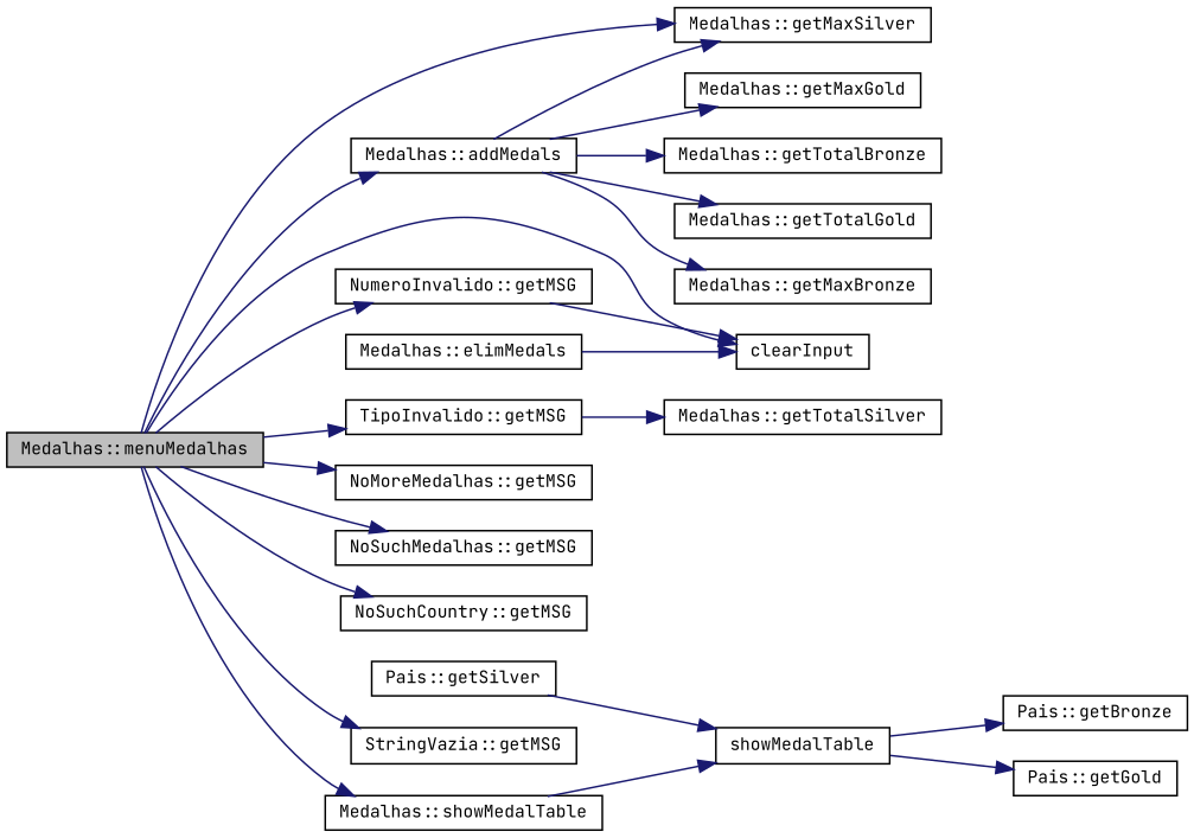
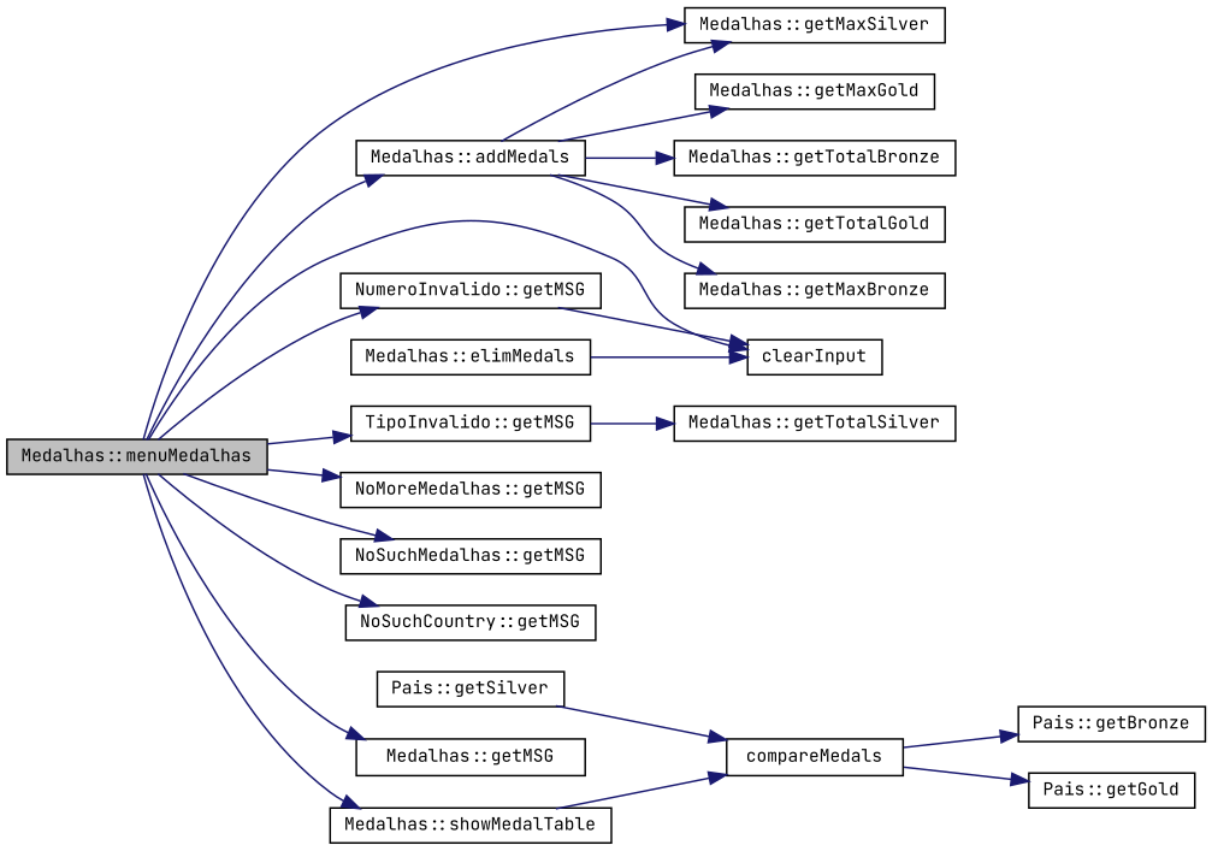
  digraph {
    fontname="JetBrains Mono"
    rankdir=LR
    node [color=black fillcolor=white fontname="JetBrains Mono" fontsize=10 shape=record style=filled]
    edge [color=midnightblue fontname="JetBrains Mono" fontsize=10 labelfontname=Helvetica labelfontsize=10 style=solid]
    n1 [fillcolor=grey75 fontcolor=black height=0.2 label="Medalhas::menuMedalhas" width=0.4]
    n2 [height=0.2 label="Medalhas::addMedals" width=0.4]
    n3 [height=0.2 label=clearInput width=0.4]
    n4 [height=0.2 label="NumeroInvalido::getMSG" width=0.4]
    n5 [height=0.2 label="TipoInvalido::getMSG" width=0.4]
    n6 [height=0.2 label="NoMoreMedalhas::getMSG" width=0.4]
    n7 [height=0.2 label="NoSuchMedalhas::getMSG" width=0.4]
    n8 [height=0.2 label="NoSuchCountry::getMSG" width=0.4]
-   n9 [height=0.2 label="StringVazia::getMSG" width=0.4]
+   n9 [height=0.2 label="Medalhas::getMSG" width=0.4]
    n10 [height=0.2 label="Medalhas::showMedalTable" width=0.4]
    n11 [height=0.2 label="Medalhas::getMaxSilver" width=0.4]
    n12 [height=0.2 label="Medalhas::getMaxBronze" width=0.4]
    n13 [height=0.2 label="Medalhas::getMaxGold" width=0.4]
    n14 [height=0.2 label="Medalhas::getTotalBronze" width=0.4]
    n15 [height=0.2 label="Medalhas::getTotalGold" width=0.4]
    n16 [height=0.2 label="Medalhas::elimMedals" width=0.4]
    n17 [height=0.2 label="Medalhas::getTotalSilver" width=0.4]
-   n18 [height=0.2 label=showMedalTable width=0.4]
+   n18 [height=0.2 label=compareMedals width=0.4]
    n19 [height=0.2 label="Pais::getBronze" width=0.4]
    n20 [height=0.2 label="Pais::getGold" width=0.4]
    n21 [height=0.2 label="Pais::getSilver" width=0.4]
    n1 -> n2
    n1 -> n3
    n1 -> n4
    n1 -> n5
    n1 -> n6
    n1 -> n7
    n1 -> n8
    n1 -> n9
    n1 -> n10
    n1 -> n11
    n2 -> n11
    n2 -> n12
    n2 -> n13
    n2 -> n14
    n2 -> n15
    n4 -> n3
    n5 -> n17
    n10 -> n18
    n16 -> n3
    n18 -> n19
    n18 -> n20
    n21 -> n18
  }
